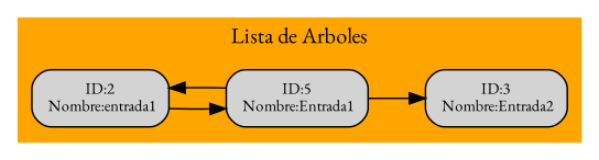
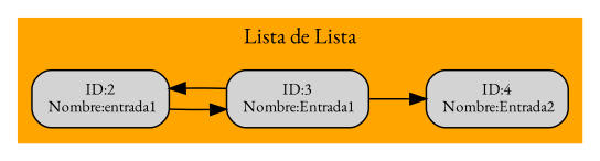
  digraph {
    fontname="EB Garamond"
    rankdir=LR
    node [fontname="EB Garamond" fontsize=10 shape=Mrecord style=filled]
    edge [fontname="EB Garamond"]
    n1 [label="ID:2&#92;n Nombre:entrada1"]
-   n2 [label="ID:5&#92;n Nombre:Entrada1"]
-   n3 [label="ID:3&#92;n Nombre:Entrada2"]
+   n2 [label="ID:3&#92;n Nombre:Entrada1"]
+   n3 [label="ID:4&#92;n Nombre:Entrada2"]
    subgraph cluster_1 {
      color=orange
-     label="Lista de Arboles"
+     label="Lista de Lista"
      style="filled, bold"
      n1
      n2
      n3
    }
    n1 -> n2
    n2 -> n1
    n2 -> n3
  }
